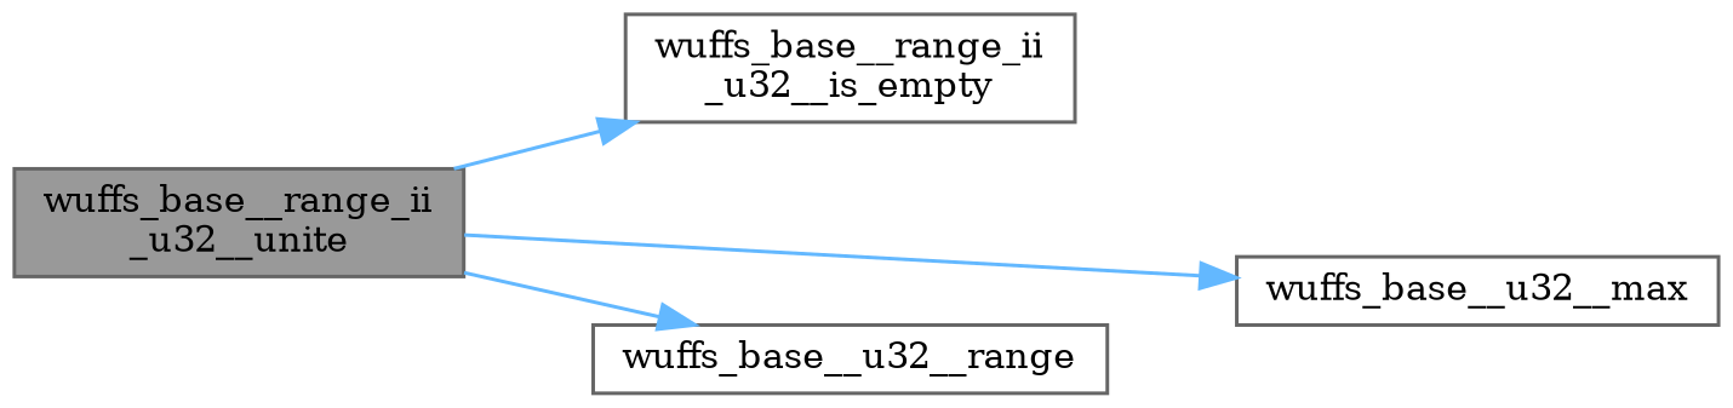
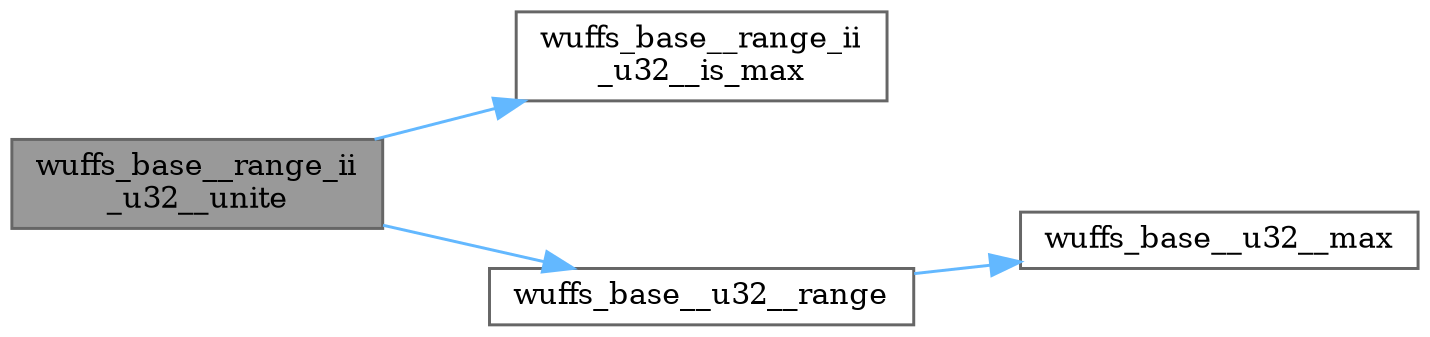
  digraph {
    fontname="DejaVu Serif"
    rankdir=LR
    node [color=grey40 fillcolor=white fontname="DejaVu Serif" fontsize=10 shape=box style=filled]
    edge [color=steelblue1 fontname="DejaVu Serif" fontsize=10 labelfontname=Helvetica labelfontsize=10 style=solid]
    n1 [color=gray40 fillcolor=grey60 fontcolor=black height=0.2 label="wuffs_base__range_ii\l_u32__unite" width=0.4]
-   n2 [height=0.2 label="wuffs_base__range_ii\l_u32__is_empty" width=0.4]
+   n2 [height=0.2 label="wuffs_base__range_ii\l_u32__is_max" width=0.4]
    n3 [height=0.2 label=wuffs_base__u32__max width=0.4]
    n4 [height=0.2 label=wuffs_base__u32__range width=0.4]
    n1 -> n2
-   n1 -> n3
+   n4 -> n3
    n1 -> n4
  }
